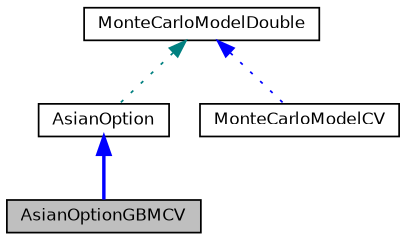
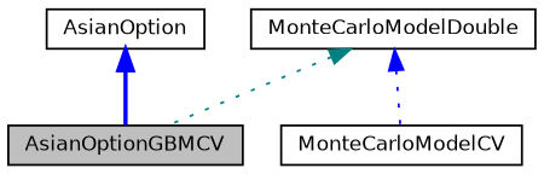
  digraph {
    node [color=black fontname=Helvetica fontsize=10 shape=record]
    edge [color=blue dir=back fontname=Helvetica fontsize=10 labelfontname=Helvetica labelfontsize=10 style=dotted]
    n1 [fillcolor=grey75 fontcolor=black height=0.2 label=AsianOptionGBMCV style=filled width=0.4]
    n2 [height=0.2 label=AsianOption width=0.4]
    n3 [height=0.2 label=MonteCarloModelDouble width=0.4]
    n4 [height=0.2 label=MonteCarloModelCV width=0.4]
    n2 -> n1 [style=bold]
-   n3 -> n2 [color=teal]
+   n3 -> n1 [color=teal]
    n3 -> n4
  }
